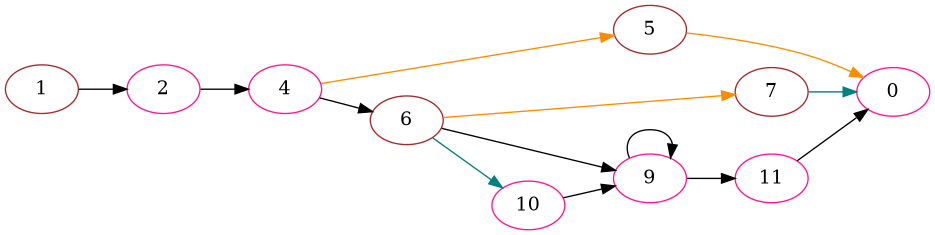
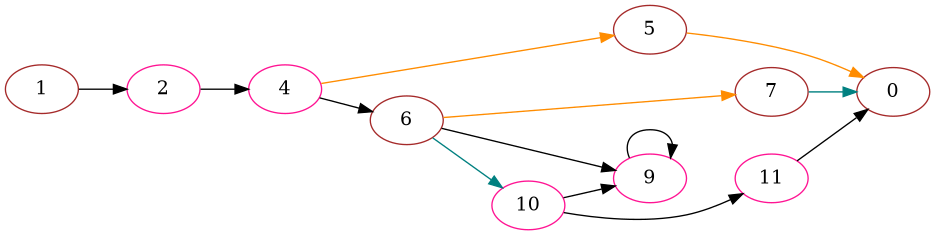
  digraph {
    rankdir=LR
    node [color=deeppink]
    edge [color=black]
    2
    1 [color=brown]
    4
    5 [color=brown]
-   0
+   0 [color=brown]
    7 [color=brown]
    11
    6 [color=brown]
    9
    10
    2 -> 4
    1 -> 2
    4 -> 5 [color=darkorange]
    4 -> 6
    5 -> 0 [color=darkorange]
    7 -> 0 [color=teal]
    11 -> 0
    6 -> 7 [color=darkorange]
    6 -> 9
    6 -> 10 [color=teal]
-   9 -> 11
+   10 -> 11
    9 -> 9
    10 -> 9
  }
